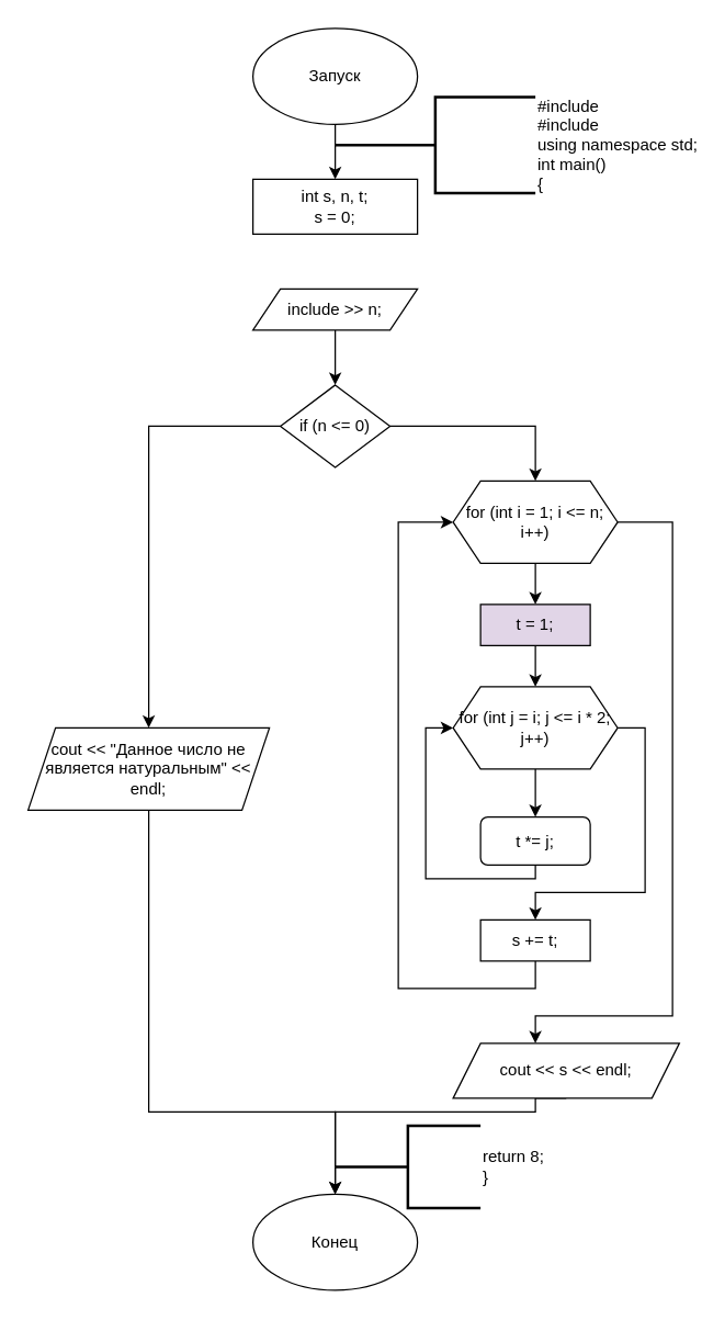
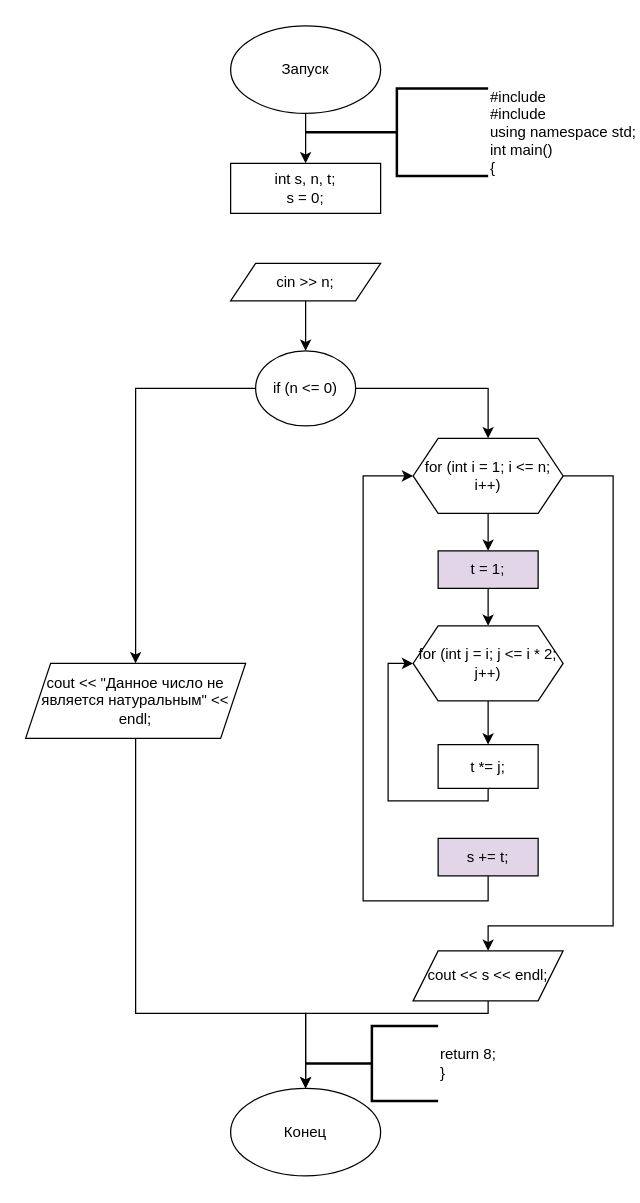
  <mxCell id="0" />
  <mxCell id="1" parent="0" />
  <mxCell id="2" style="edgeStyle=orthogonalEdgeStyle;rounded=0;orthogonalLoop=1;jettySize=auto;html=1;" edge="1" parent="1" source="3" target="4"><mxGeometry relative="1" as="geometry"><mxPoint x="244" y="150" as="targetPoint" /></mxGeometry></mxCell>
  <mxCell id="3" value="Запуск" style="ellipse;whiteSpace=wrap;html=1;" vertex="1" parent="1"><mxGeometry x="184" y="20" width="120" height="70" as="geometry" /></mxCell>
  <mxCell id="4" value="int s, n, t;&#10;&#09;s = 0;" style="rounded=0;whiteSpace=wrap;html=1;" vertex="1" parent="1"><mxGeometry x="184" y="130" width="120" height="40" as="geometry" /></mxCell>
  <mxCell id="5" value="" style="edgeStyle=orthogonalEdgeStyle;rounded=0;orthogonalLoop=1;jettySize=auto;html=1;" edge="1" parent="1" source="6" target="9"><mxGeometry relative="1" as="geometry" /></mxCell>
- <mxCell id="6" value="include &gt;&gt; n;" style="shape=parallelogram;perimeter=parallelogramPerimeter;whiteSpace=wrap;html=1;fixedSize=1;rounded=0;" vertex="1" parent="1"><mxGeometry x="184" y="210" width="120" height="30" as="geometry" /></mxCell>
+ <mxCell id="6" value="cin &gt;&gt; n;" style="shape=parallelogram;perimeter=parallelogramPerimeter;whiteSpace=wrap;html=1;fixedSize=1;rounded=0;" vertex="1" parent="1"><mxGeometry x="184" y="210" width="120" height="30" as="geometry" /></mxCell>
  <mxCell id="7" value="" style="edgeStyle=orthogonalEdgeStyle;rounded=0;orthogonalLoop=1;jettySize=auto;html=1;" edge="1" parent="1" source="9" target="11"><mxGeometry relative="1" as="geometry" /></mxCell>
  <mxCell id="8" value="" style="edgeStyle=orthogonalEdgeStyle;rounded=0;orthogonalLoop=1;jettySize=auto;html=1;" edge="1" parent="1" source="9" target="14"><mxGeometry relative="1" as="geometry" /></mxCell>
- <mxCell id="9" value="if (n &lt;= 0)" style="rhombus;whiteSpace=wrap;html=1;rounded=0;" vertex="1" parent="1"><mxGeometry x="204" y="280" width="80" height="60" as="geometry" /></mxCell>
+ <mxCell id="9" value="if (n &lt;= 0)" style="ellipse;whiteSpace=wrap;html=1;" vertex="1" parent="1"><mxGeometry x="204" y="280" width="80" height="60" as="geometry" /></mxCell>
  <mxCell id="10" style="edgeStyle=orthogonalEdgeStyle;rounded=0;orthogonalLoop=1;jettySize=auto;html=1;entryX=0.5;entryY=0;entryDx=0;entryDy=0;" edge="1" parent="1" source="11" target="26"><mxGeometry relative="1" as="geometry"><mxPoint x="240" y="870" as="targetPoint" /><Array as="points"><mxPoint x="108" y="810" /><mxPoint x="244" y="810" /></Array></mxGeometry></mxCell>
  <mxCell id="11" value="cout &lt;&lt; &quot;Данное число не является натуральным&quot; &lt;&lt; endl;" style="shape=parallelogram;perimeter=parallelogramPerimeter;whiteSpace=wrap;html=1;fixedSize=1;rounded=0;" vertex="1" parent="1"><mxGeometry x="20" y="530" width="176" height="60" as="geometry" /></mxCell>
  <mxCell id="12" value="" style="edgeStyle=orthogonalEdgeStyle;rounded=0;orthogonalLoop=1;jettySize=auto;html=1;" edge="1" parent="1" source="14" target="16"><mxGeometry relative="1" as="geometry" /></mxCell>
  <mxCell id="13" style="edgeStyle=orthogonalEdgeStyle;rounded=0;orthogonalLoop=1;jettySize=auto;html=1;exitX=1;exitY=0.5;exitDx=0;exitDy=0;" edge="1" parent="1" source="14" target="25"><mxGeometry relative="1" as="geometry"><mxPoint x="390" y="780" as="targetPoint" /><Array as="points"><mxPoint x="490" y="380" /><mxPoint x="490" y="740" /><mxPoint x="390" y="740" /></Array></mxGeometry></mxCell>
  <mxCell id="14" value="for (int i = 1; i &lt;= n; i++)" style="shape=hexagon;perimeter=hexagonPerimeter2;whiteSpace=wrap;html=1;fixedSize=1;rounded=0;" vertex="1" parent="1"><mxGeometry x="330" y="350" width="120" height="60" as="geometry" /></mxCell>
  <mxCell id="15" value="" style="edgeStyle=orthogonalEdgeStyle;rounded=0;orthogonalLoop=1;jettySize=auto;html=1;" edge="1" parent="1" source="16" target="19"><mxGeometry relative="1" as="geometry" /></mxCell>
  <mxCell id="16" value="t = 1;" style="whiteSpace=wrap;html=1;rounded=0;fillColor=#e1d5e7;" vertex="1" parent="1"><mxGeometry x="350" y="440" width="80" height="30" as="geometry" /></mxCell>
  <mxCell id="17" value="" style="edgeStyle=orthogonalEdgeStyle;rounded=0;orthogonalLoop=1;jettySize=auto;html=1;" edge="1" parent="1" source="19" target="21"><mxGeometry relative="1" as="geometry" /></mxCell>
- <mxCell id="18" style="edgeStyle=orthogonalEdgeStyle;rounded=0;orthogonalLoop=1;jettySize=auto;html=1;exitX=1;exitY=0.5;exitDx=0;exitDy=0;" edge="1" parent="1" source="19" target="23"><mxGeometry relative="1" as="geometry"><mxPoint x="390" y="670" as="targetPoint" /><Array as="points"><mxPoint x="470" y="530" /><mxPoint x="470" y="650" /><mxPoint x="390" y="650" /></Array></mxGeometry></mxCell>
  <mxCell id="19" value="for (int j = i; j &lt;= i * 2; j++)" style="shape=hexagon;perimeter=hexagonPerimeter2;whiteSpace=wrap;html=1;fixedSize=1;rounded=0;" vertex="1" parent="1"><mxGeometry x="330" y="500" width="120" height="60" as="geometry" /></mxCell>
  <mxCell id="20" style="edgeStyle=orthogonalEdgeStyle;rounded=0;orthogonalLoop=1;jettySize=auto;html=1;entryX=0;entryY=0.5;entryDx=0;entryDy=0;" edge="1" parent="1" source="21" target="19"><mxGeometry relative="1" as="geometry"><Array as="points"><mxPoint x="390" y="640" /><mxPoint x="310" y="640" /><mxPoint x="310" y="530" /></Array></mxGeometry></mxCell>
- <mxCell id="21" value="t *= j;" style="whiteSpace=wrap;html=1;rounded=1;" vertex="1" parent="1"><mxGeometry x="350" y="595" width="80" height="35" as="geometry" /></mxCell>
+ <mxCell id="21" value="t *= j;" style="whiteSpace=wrap;html=1;rounded=0;" vertex="1" parent="1"><mxGeometry x="350" y="595" width="80" height="35" as="geometry" /></mxCell>
  <mxCell id="22" style="edgeStyle=orthogonalEdgeStyle;rounded=0;orthogonalLoop=1;jettySize=auto;html=1;entryX=0;entryY=0.5;entryDx=0;entryDy=0;" edge="1" parent="1" source="23" target="14"><mxGeometry relative="1" as="geometry"><Array as="points"><mxPoint x="390" y="720" /><mxPoint x="290" y="720" /><mxPoint x="290" y="380" /></Array></mxGeometry></mxCell>
- <mxCell id="23" value="s += t;" style="rounded=0;whiteSpace=wrap;html=1;" vertex="1" parent="1"><mxGeometry x="350" y="670" width="80" height="30" as="geometry" /></mxCell>
+ <mxCell id="23" value="s += t;" style="rounded=0;whiteSpace=wrap;html=1;fillColor=#e1d5e7;" vertex="1" parent="1"><mxGeometry x="350" y="670" width="80" height="30" as="geometry" /></mxCell>
  <mxCell id="24" style="edgeStyle=orthogonalEdgeStyle;rounded=0;orthogonalLoop=1;jettySize=auto;html=1;exitX=0.5;exitY=1;exitDx=0;exitDy=0;entryX=0.5;entryY=0;entryDx=0;entryDy=0;" edge="1" parent="1" source="25" target="26"><mxGeometry relative="1" as="geometry"><mxPoint x="240" y="870" as="targetPoint" /><Array as="points"><mxPoint x="390" y="810" /><mxPoint x="244" y="810" /></Array></mxGeometry></mxCell>
- <mxCell id="25" value="cout &lt;&lt; s &lt;&lt; endl;" style="shape=parallelogram;perimeter=parallelogramPerimeter;whiteSpace=wrap;html=1;fixedSize=1;" vertex="1" parent="1"><mxGeometry x="330" y="760" width="165" height="40" as="geometry" /></mxCell>
+ <mxCell id="25" value="cout &lt;&lt; s &lt;&lt; endl;" style="shape=parallelogram;perimeter=parallelogramPerimeter;whiteSpace=wrap;html=1;fixedSize=1;" vertex="1" parent="1"><mxGeometry x="330" y="760" width="120" height="40" as="geometry" /></mxCell>
  <mxCell id="26" value="Конец" style="ellipse;whiteSpace=wrap;html=1;" vertex="1" parent="1"><mxGeometry x="184" y="870" width="120" height="70" as="geometry" /></mxCell>
  <mxCell id="27" value="return 8;&lt;br&gt;}" style="strokeWidth=2;html=1;shape=mxgraph.flowchart.annotation_2;align=left;labelPosition=right;pointerEvents=1;" vertex="1" parent="1"><mxGeometry x="244" y="820" width="106" height="60" as="geometry" /></mxCell>
  <mxCell id="28" value="#include &lt;iostream&gt;&#10;#include &lt;math.h&gt;&#10;using namespace std;&#10;int main()&#10;{" style="strokeWidth=2;html=1;shape=mxgraph.flowchart.annotation_2;align=left;labelPosition=right;pointerEvents=1;" vertex="1" parent="1"><mxGeometry x="244" y="70" width="146" height="70" as="geometry" /></mxCell>
